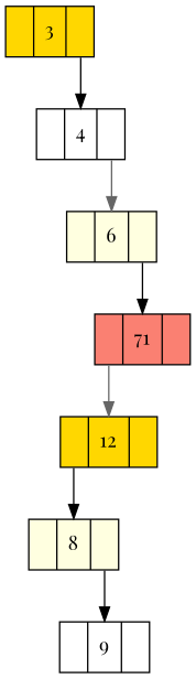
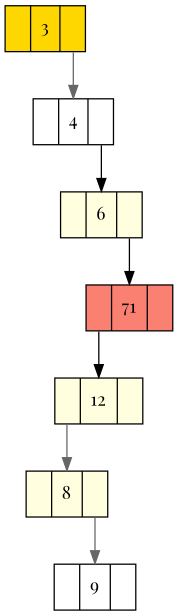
  digraph {
    fontname="Playfair Display"
    node [fillcolor=gold fontname="Playfair Display" shape=record style=filled]
    edge [color=black fontname="Playfair Display" headport=D tailport=R]
    n1 [label="<L> |<D> 3|<R> "]
    n2 [fillcolor=white label="<L> |<D> 4|<R> "]
    n3 [fillcolor=lightyellow label="<L> |<D> 6|<R> "]
    n4 [fillcolor=salmon label="<L> |<D> 71|<R> "]
-   n5 [label="<L> |<D> 12|<R> "]
+   n5 [fillcolor=lightyellow label="<L> |<D> 12|<R> "]
    n6 [fillcolor=lightyellow label="<L> |<D> 8|<R> "]
    n7 [fillcolor=white label="<L> |<D> 9|<R> "]
-   n1 -> n2
-   n2 -> n3 [color=gray40]
+   n1 -> n2 [color=gray40]
+   n2 -> n3
    n3 -> n4
-   n4 -> n5 [color=gray40 tailport=L]
-   n5 -> n6 [tailport=L]
-   n6 -> n7
+   n4 -> n5 [tailport=L]
+   n5 -> n6 [color=gray40 tailport=L]
+   n6 -> n7 [color=gray40]
  }
